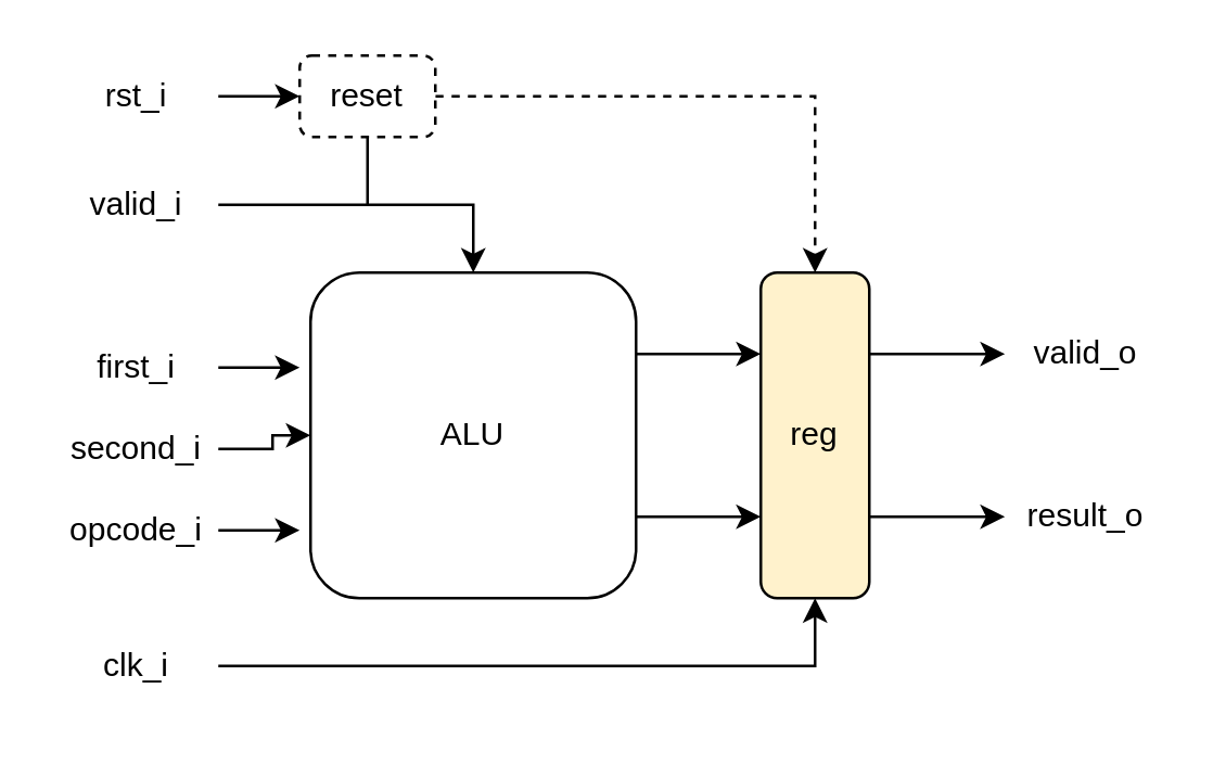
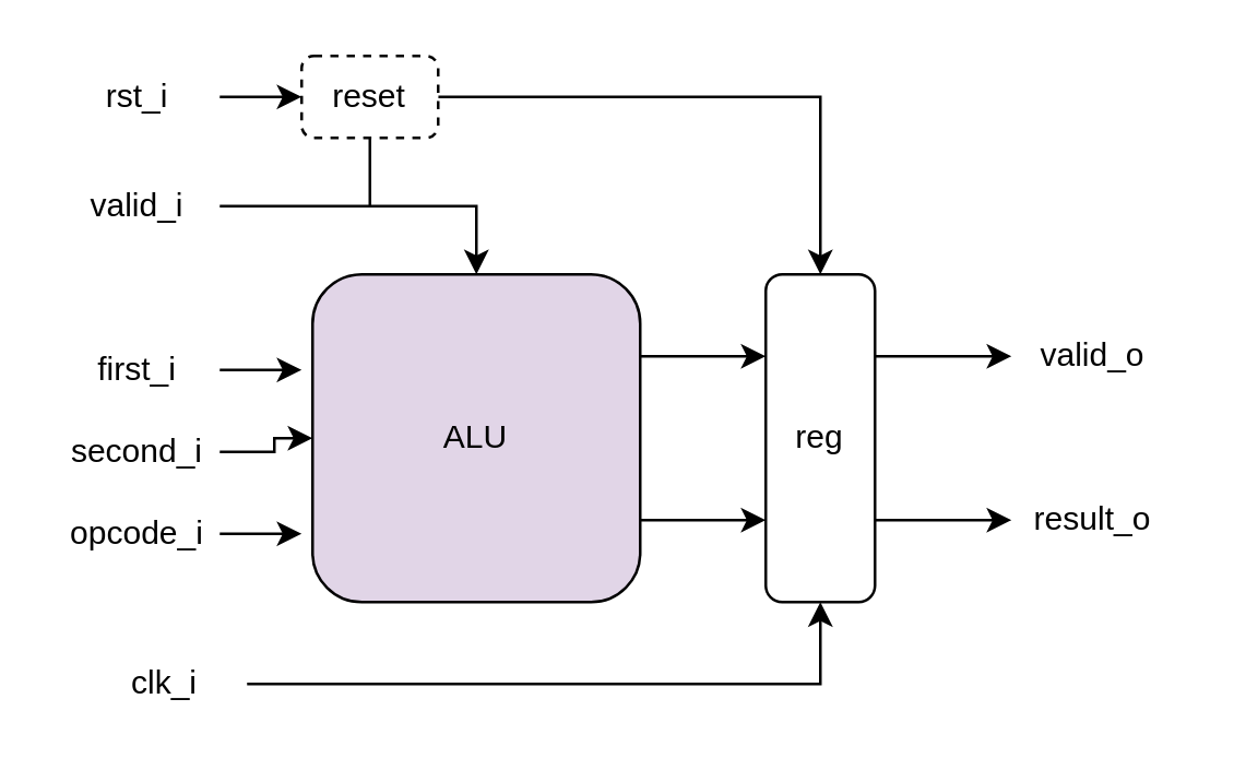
  <mxCell id="0" />
  <mxCell id="1" parent="0" />
  <mxCell id="2" value="" style="edgeStyle=orthogonalEdgeStyle;rounded=0;orthogonalLoop=1;jettySize=auto;html=1;" edge="1" parent="1" source="3" target="4"><mxGeometry relative="1" as="geometry"><Array as="points"><mxPoint x="250" y="130" /><mxPoint x="250" y="130" /></Array></mxGeometry></mxCell>
- <mxCell id="3" value="ALU" style="rounded=1;whiteSpace=wrap;html=1;" vertex="1" parent="1"><mxGeometry x="114" y="100" width="120" height="120" as="geometry" /></mxCell>
- <mxCell id="4" value="reg" style="rounded=1;whiteSpace=wrap;html=1;fillColor=#fff2cc;" vertex="1" parent="1"><mxGeometry x="280" y="100" width="40" height="120" as="geometry" /></mxCell>
+ <mxCell id="3" value="ALU" style="rounded=1;whiteSpace=wrap;html=1;fillColor=#e1d5e7;" vertex="1" parent="1"><mxGeometry x="114" y="100" width="120" height="120" as="geometry" /></mxCell>
+ <mxCell id="4" value="reg" style="rounded=1;whiteSpace=wrap;html=1;" vertex="1" parent="1"><mxGeometry x="280" y="100" width="40" height="120" as="geometry" /></mxCell>
  <mxCell id="5" value="" style="edgeStyle=orthogonalEdgeStyle;rounded=0;orthogonalLoop=1;jettySize=auto;html=1;" edge="1" parent="1"><mxGeometry relative="1" as="geometry"><mxPoint x="268" y="190" as="sourcePoint" /><mxPoint x="280" y="190" as="targetPoint" /><Array as="points"><mxPoint x="234" y="190" /><mxPoint x="234" y="190" /></Array></mxGeometry></mxCell>
  <mxCell id="6" style="edgeStyle=orthogonalEdgeStyle;rounded=0;orthogonalLoop=1;jettySize=auto;html=1;exitX=1;exitY=0.5;exitDx=0;exitDy=0;" edge="1" parent="1" source="7"><mxGeometry relative="1" as="geometry"><mxPoint x="110" y="135" as="targetPoint" /></mxGeometry></mxCell>
  <mxCell id="7" value="first_i" style="text;html=1;align=center;verticalAlign=middle;whiteSpace=wrap;rounded=0;" vertex="1" parent="1"><mxGeometry x="20" y="120" width="60" height="30" as="geometry" /></mxCell>
  <mxCell id="8" value="" style="edgeStyle=orthogonalEdgeStyle;rounded=0;orthogonalLoop=1;jettySize=auto;html=1;" edge="1" parent="1" source="9" target="3"><mxGeometry relative="1" as="geometry" /></mxCell>
  <mxCell id="9" value="second_i" style="text;html=1;align=center;verticalAlign=middle;whiteSpace=wrap;rounded=0;" vertex="1" parent="1"><mxGeometry x="20" y="150" width="60" height="30" as="geometry" /></mxCell>
  <mxCell id="10" style="edgeStyle=orthogonalEdgeStyle;rounded=0;orthogonalLoop=1;jettySize=auto;html=1;exitX=1;exitY=0.5;exitDx=0;exitDy=0;" edge="1" parent="1" source="11"><mxGeometry relative="1" as="geometry"><mxPoint x="110" y="195" as="targetPoint" /></mxGeometry></mxCell>
  <mxCell id="11" value="opcode_i" style="text;html=1;align=center;verticalAlign=middle;whiteSpace=wrap;rounded=0;" vertex="1" parent="1"><mxGeometry x="20" y="180" width="60" height="30" as="geometry" /></mxCell>
  <mxCell id="12" style="edgeStyle=orthogonalEdgeStyle;rounded=0;orthogonalLoop=1;jettySize=auto;html=1;exitX=1;exitY=0.5;exitDx=0;exitDy=0;entryX=0.5;entryY=1;entryDx=0;entryDy=0;" edge="1" parent="1" source="13" target="4"><mxGeometry relative="1" as="geometry" /></mxCell>
- <mxCell id="13" value="clk_i" style="text;html=1;align=center;verticalAlign=middle;whiteSpace=wrap;rounded=0;" vertex="1" parent="1"><mxGeometry x="20" y="230" width="60" height="30" as="geometry" /></mxCell>
+ <mxCell id="13" value="clk_i" style="text;html=1;align=center;verticalAlign=middle;whiteSpace=wrap;rounded=0;" vertex="1" parent="1"><mxGeometry x="30" y="235" width="60" height="30" as="geometry" /></mxCell>
  <mxCell id="14" value="" style="edgeStyle=orthogonalEdgeStyle;rounded=0;orthogonalLoop=1;jettySize=auto;html=1;" edge="1" parent="1" source="15" target="17"><mxGeometry relative="1" as="geometry" /></mxCell>
  <mxCell id="15" value="rst_i" style="text;html=1;align=center;verticalAlign=middle;whiteSpace=wrap;rounded=0;" vertex="1" parent="1"><mxGeometry x="20" y="20" width="60" height="30" as="geometry" /></mxCell>
- <mxCell id="16" style="edgeStyle=orthogonalEdgeStyle;rounded=0;orthogonalLoop=1;jettySize=auto;html=1;exitX=1;exitY=0.5;exitDx=0;exitDy=0;entryX=0.5;entryY=0;entryDx=0;entryDy=0;dashed=1;" edge="1" parent="1" source="17" target="4"><mxGeometry relative="1" as="geometry" /></mxCell>
+ <mxCell id="16" style="edgeStyle=orthogonalEdgeStyle;rounded=0;orthogonalLoop=1;jettySize=auto;html=1;exitX=1;exitY=0.5;exitDx=0;exitDy=0;entryX=0.5;entryY=0;entryDx=0;entryDy=0;" edge="1" parent="1" source="17" target="4"><mxGeometry relative="1" as="geometry" /></mxCell>
  <mxCell id="17" value="reset" style="rounded=1;whiteSpace=wrap;html=1;dashed=1;" vertex="1" parent="1"><mxGeometry x="110" y="20" width="50" height="30" as="geometry" /></mxCell>
  <mxCell id="18" style="edgeStyle=orthogonalEdgeStyle;rounded=0;orthogonalLoop=1;jettySize=auto;html=1;exitX=1;exitY=0.5;exitDx=0;exitDy=0;entryX=0.5;entryY=0;entryDx=0;entryDy=0;" edge="1" parent="1" source="19" target="3"><mxGeometry relative="1" as="geometry" /></mxCell>
  <mxCell id="19" value="valid_i" style="text;html=1;align=center;verticalAlign=middle;whiteSpace=wrap;rounded=0;" vertex="1" parent="1"><mxGeometry x="20" y="60" width="60" height="30" as="geometry" /></mxCell>
  <mxCell id="20" value="" style="endArrow=none;html=1;rounded=0;entryX=0.5;entryY=1;entryDx=0;entryDy=0;" edge="1" parent="1" target="17"><mxGeometry width="50" height="50" relative="1" as="geometry"><mxPoint x="135" y="75" as="sourcePoint" /><mxPoint x="130" y="150" as="targetPoint" /></mxGeometry></mxCell>
  <mxCell id="21" value="valid_o" style="text;html=1;align=center;verticalAlign=middle;whiteSpace=wrap;rounded=0;" vertex="1" parent="1"><mxGeometry x="370" y="110" width="60" height="40" as="geometry" /></mxCell>
  <mxCell id="22" value="result_o" style="text;html=1;align=center;verticalAlign=middle;whiteSpace=wrap;rounded=0;" vertex="1" parent="1"><mxGeometry x="370" y="170" width="60" height="40" as="geometry" /></mxCell>
  <mxCell id="23" value="" style="endArrow=classic;html=1;rounded=0;exitX=1;exitY=0.75;exitDx=0;exitDy=0;entryX=0;entryY=0.5;entryDx=0;entryDy=0;" edge="1" parent="1" source="4" target="22"><mxGeometry width="50" height="50" relative="1" as="geometry"><mxPoint x="80" y="200" as="sourcePoint" /><mxPoint x="130" y="150" as="targetPoint" /></mxGeometry></mxCell>
  <mxCell id="24" value="" style="endArrow=classic;html=1;rounded=0;exitX=1;exitY=0.25;exitDx=0;exitDy=0;entryX=0;entryY=0.5;entryDx=0;entryDy=0;" edge="1" parent="1" source="4" target="21"><mxGeometry width="50" height="50" relative="1" as="geometry"><mxPoint x="80" y="200" as="sourcePoint" /><mxPoint x="130" y="150" as="targetPoint" /></mxGeometry></mxCell>
